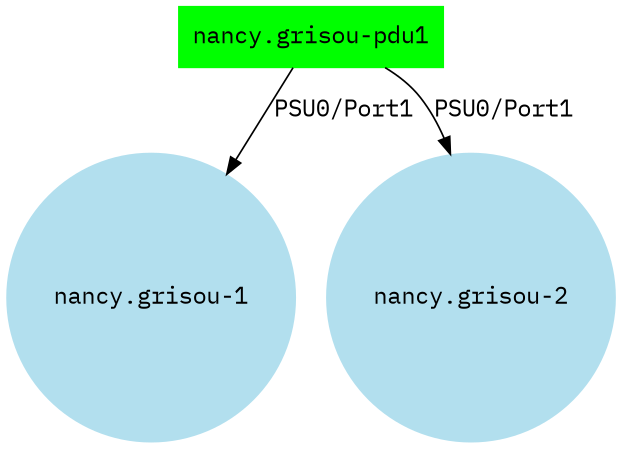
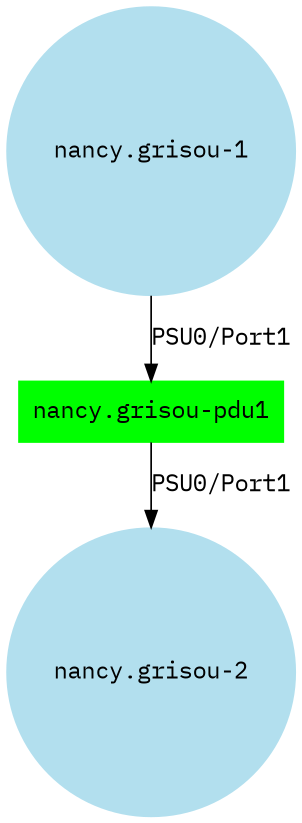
  digraph {
    fontname="IBM Plex Mono"
    node [color=lightblue2 fontname="IBM Plex Mono" shape=circle style=filled]
    edge [fontname="IBM Plex Mono"]
    "nancy.grisou-pdu1" [color=green shape=box]
    "nancy.grisou-1"
    "nancy.grisou-2"
-   "nancy.grisou-pdu1" -> "nancy.grisou-1" [label="PSU0/Port1"]
+   "nancy.grisou-1" -> "nancy.grisou-pdu1" [label="PSU0/Port1"]
    "nancy.grisou-pdu1" -> "nancy.grisou-2" [label="PSU0/Port1"]
  }
